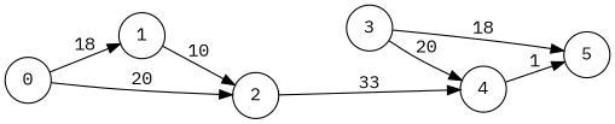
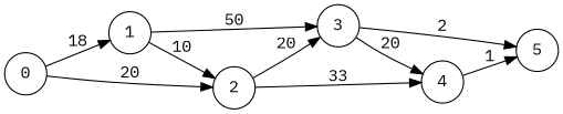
  digraph {
    fontname="IBM Plex Mono"
    rankdir=LR
    node [fontname="IBM Plex Mono" shape=circle]
    edge [fontname="IBM Plex Mono"]
    0
    1
    2
    3
    4
    5
    0 -> 1 [label=18]
    0 -> 2 [label=20]
    1 -> 2 [label=10]
+   1 -> 3 [label=50]
+   2 -> 3 [label=20]
    2 -> 4 [label=33]
    3 -> 4 [label=20]
-   3 -> 5 [label=18]
+   3 -> 5 [label=2]
    4 -> 5 [label=1]
  }
